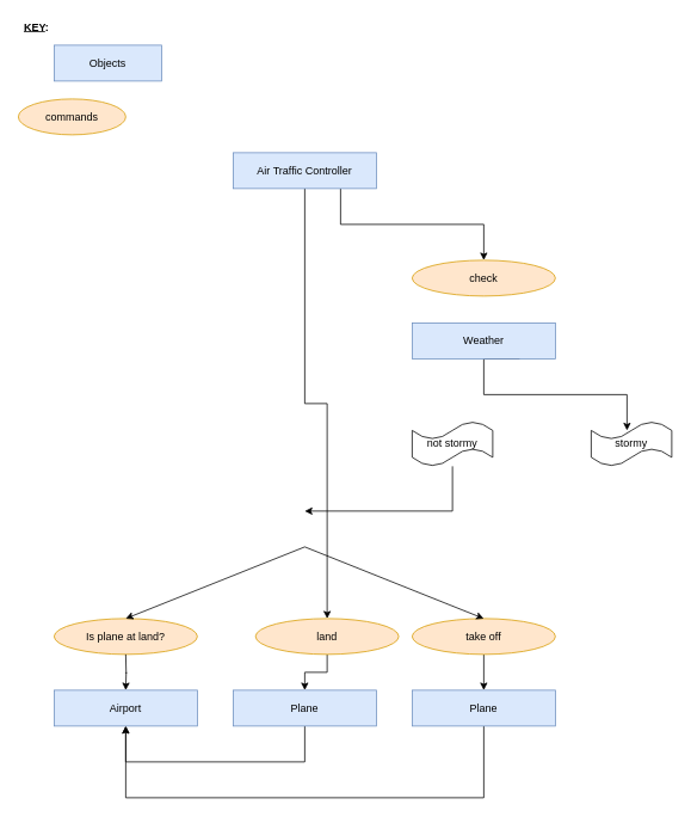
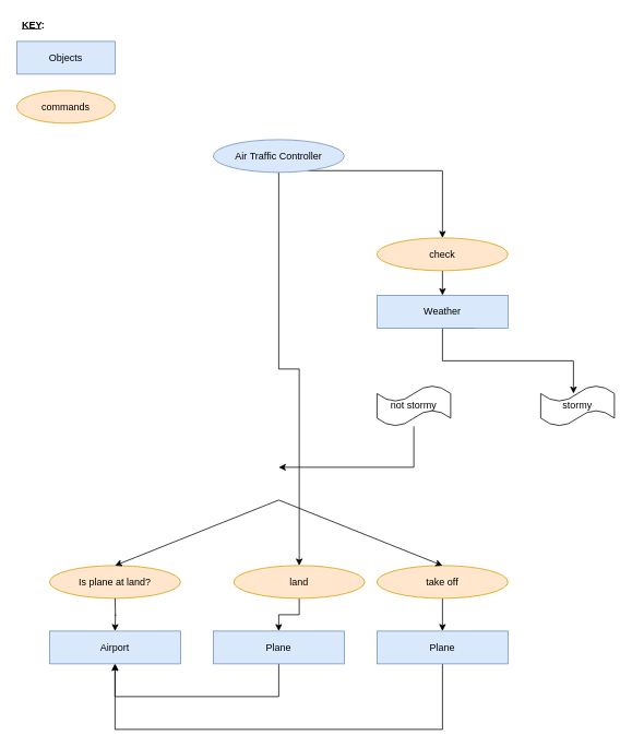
  <mxCell id="0" />
  <mxCell id="1" parent="0" />
  <mxCell id="2" style="edgeStyle=orthogonalEdgeStyle;rounded=0;orthogonalLoop=1;jettySize=auto;html=1;exitX=0.5;exitY=1;exitDx=0;exitDy=0;entryX=0.5;entryY=0;entryDx=0;entryDy=0;" edge="1" parent="1" source="4" target="8"><mxGeometry relative="1" as="geometry"><mxPoint x="340" y="610" as="targetPoint" /></mxGeometry></mxCell>
  <mxCell id="3" style="edgeStyle=orthogonalEdgeStyle;rounded=0;orthogonalLoop=1;jettySize=auto;html=1;exitX=0.75;exitY=1;exitDx=0;exitDy=0;entryX=0.5;entryY=0;entryDx=0;entryDy=0;" edge="1" parent="1" source="4" target="20"><mxGeometry relative="1" as="geometry" /></mxCell>
- <mxCell id="4" value="Air Traffic Controller" style="rounded=0;whiteSpace=wrap;html=1;fillColor=#dae8fc;strokeColor=#6c8ebf;" vertex="1" parent="1"><mxGeometry x="260" y="170" width="160" height="40" as="geometry" /></mxCell>
+ <mxCell id="4" value="Air Traffic Controller" style="ellipse;whiteSpace=wrap;html=1;fillColor=#dae8fc;strokeColor=#6c8ebf;" vertex="1" parent="1"><mxGeometry x="260" y="170" width="160" height="40" as="geometry" /></mxCell>
  <mxCell id="5" style="edgeStyle=orthogonalEdgeStyle;rounded=0;orthogonalLoop=1;jettySize=auto;html=1;exitX=0.5;exitY=1;exitDx=0;exitDy=0;" edge="1" parent="1" source="6"><mxGeometry relative="1" as="geometry"><mxPoint x="140" y="810" as="targetPoint" /><Array as="points"><mxPoint x="540" y="890" /><mxPoint x="140" y="890" /></Array></mxGeometry></mxCell>
  <mxCell id="6" value="Plane" style="rounded=0;whiteSpace=wrap;html=1;fillColor=#dae8fc;strokeColor=#6c8ebf;" vertex="1" parent="1"><mxGeometry x="460" y="770" width="160" height="40" as="geometry" /></mxCell>
  <mxCell id="7" style="edgeStyle=orthogonalEdgeStyle;rounded=0;orthogonalLoop=1;jettySize=auto;html=1;exitX=0.5;exitY=1;exitDx=0;exitDy=0;entryX=0.5;entryY=0;entryDx=0;entryDy=0;" edge="1" parent="1" source="8" target="22"><mxGeometry relative="1" as="geometry"><mxPoint x="160" y="850" as="targetPoint" /><Array as="points" /></mxGeometry></mxCell>
  <mxCell id="8" value="land" style="ellipse;whiteSpace=wrap;html=1;fillColor=#ffe6cc;strokeColor=#d79b00;" vertex="1" parent="1"><mxGeometry x="285" y="690" width="160" height="40" as="geometry" /></mxCell>
  <mxCell id="9" style="edgeStyle=orthogonalEdgeStyle;rounded=0;orthogonalLoop=1;jettySize=auto;html=1;exitX=0.5;exitY=1;exitDx=0;exitDy=0;" edge="1" parent="1" source="6" target="6"><mxGeometry relative="1" as="geometry" /></mxCell>
  <mxCell id="10" value="commands" style="ellipse;whiteSpace=wrap;html=1;fillColor=#ffe6cc;strokeColor=#d79b00;" vertex="1" parent="1"><mxGeometry x="20" y="110" width="120" height="40" as="geometry" /></mxCell>
- <mxCell id="11" value="Objects" style="rounded=0;whiteSpace=wrap;html=1;fillColor=#dae8fc;strokeColor=#6c8ebf;" vertex="1" parent="1"><mxGeometry x="60" y="50" width="120" height="40" as="geometry" /></mxCell>
+ <mxCell id="11" value="Objects" style="rounded=0;whiteSpace=wrap;html=1;fillColor=#dae8fc;strokeColor=#6c8ebf;" vertex="1" parent="1"><mxGeometry x="20" y="50" width="120" height="40" as="geometry" /></mxCell>
  <mxCell id="12" value="&lt;b&gt;&lt;u&gt;KEY&lt;/u&gt;:&lt;/b&gt;" style="text;html=1;align=center;verticalAlign=middle;resizable=0;points=[];autosize=1;strokeColor=none;fillColor=none;" vertex="1" parent="1"><mxGeometry x="20" y="20" width="40" height="20" as="geometry" /></mxCell>
  <mxCell id="13" style="edgeStyle=orthogonalEdgeStyle;rounded=0;orthogonalLoop=1;jettySize=auto;html=1;exitX=0.5;exitY=1;exitDx=0;exitDy=0;entryX=0.5;entryY=0;entryDx=0;entryDy=0;" edge="1" parent="1" source="14" target="6"><mxGeometry relative="1" as="geometry" /></mxCell>
  <mxCell id="14" value="take off" style="ellipse;whiteSpace=wrap;html=1;fillColor=#ffe6cc;strokeColor=#d79b00;" vertex="1" parent="1"><mxGeometry x="460" y="690" width="160" height="40" as="geometry" /></mxCell>
  <mxCell id="15" value="Is plane at land?" style="ellipse;whiteSpace=wrap;html=1;fillColor=#ffe6cc;strokeColor=#d79b00;" vertex="1" parent="1"><mxGeometry x="60" y="690" width="160" height="40" as="geometry" /></mxCell>
  <mxCell id="16" value="Airport" style="rounded=0;whiteSpace=wrap;html=1;fillColor=#dae8fc;strokeColor=#6c8ebf;" vertex="1" parent="1"><mxGeometry x="60" y="770" width="160" height="40" as="geometry" /></mxCell>
  <mxCell id="17" style="edgeStyle=orthogonalEdgeStyle;rounded=0;orthogonalLoop=1;jettySize=auto;html=1;exitX=0.75;exitY=1;exitDx=0;exitDy=0;" edge="1" parent="1" source="18"><mxGeometry relative="1" as="geometry"><mxPoint x="700" y="480" as="targetPoint" /><Array as="points"><mxPoint x="540" y="400" /><mxPoint x="540" y="440" /><mxPoint x="700" y="440" /></Array></mxGeometry></mxCell>
  <mxCell id="18" value="Weather" style="rounded=0;whiteSpace=wrap;html=1;fillColor=#dae8fc;strokeColor=#6c8ebf;" vertex="1" parent="1"><mxGeometry x="460" y="360" width="160" height="40" as="geometry" /></mxCell>
+ <mxCell id="19" style="edgeStyle=orthogonalEdgeStyle;rounded=0;orthogonalLoop=1;jettySize=auto;html=1;exitX=0.5;exitY=1;exitDx=0;exitDy=0;entryX=0.5;entryY=0;entryDx=0;entryDy=0;" edge="1" parent="1" source="20" target="18"><mxGeometry relative="1" as="geometry" /></mxCell>
  <mxCell id="20" value="check" style="ellipse;whiteSpace=wrap;html=1;fillColor=#ffe6cc;strokeColor=#d79b00;" vertex="1" parent="1"><mxGeometry x="460" y="290" width="160" height="40" as="geometry" /></mxCell>
  <mxCell id="21" style="edgeStyle=orthogonalEdgeStyle;rounded=0;orthogonalLoop=1;jettySize=auto;html=1;exitX=0.5;exitY=1;exitDx=0;exitDy=0;entryX=0.5;entryY=1;entryDx=0;entryDy=0;" edge="1" parent="1" source="22" target="16"><mxGeometry relative="1" as="geometry"><Array as="points"><mxPoint x="340" y="850" /><mxPoint x="140" y="850" /></Array></mxGeometry></mxCell>
  <mxCell id="22" value="Plane" style="rounded=0;whiteSpace=wrap;html=1;fillColor=#dae8fc;strokeColor=#6c8ebf;" vertex="1" parent="1"><mxGeometry x="260" y="770" width="160" height="40" as="geometry" /></mxCell>
  <mxCell id="23" style="edgeStyle=orthogonalEdgeStyle;rounded=0;orthogonalLoop=1;jettySize=auto;html=1;" edge="1" parent="1" source="24"><mxGeometry relative="1" as="geometry"><mxPoint x="340" y="570" as="targetPoint" /><Array as="points"><mxPoint x="505" y="570" /></Array></mxGeometry></mxCell>
  <mxCell id="24" value="not stormy" style="shape=tape;whiteSpace=wrap;html=1;" vertex="1" parent="1"><mxGeometry x="460" y="470" width="90" height="50" as="geometry" /></mxCell>
  <mxCell id="25" value="stormy" style="shape=tape;whiteSpace=wrap;html=1;" vertex="1" parent="1"><mxGeometry x="660" y="470" width="90" height="50" as="geometry" /></mxCell>
  <mxCell id="26" style="edgeStyle=orthogonalEdgeStyle;rounded=0;orthogonalLoop=1;jettySize=auto;html=1;exitX=0.5;exitY=1;exitDx=0;exitDy=0;entryX=0.5;entryY=0;entryDx=0;entryDy=0;" edge="1" parent="1"><mxGeometry relative="1" as="geometry"><mxPoint x="140" y="730" as="sourcePoint" /><mxPoint x="140" y="770" as="targetPoint" /><Array as="points" /></mxGeometry></mxCell>
  <mxCell id="27" value="" style="endArrow=classic;html=1;entryX=0.5;entryY=0;entryDx=0;entryDy=0;" edge="1" parent="1" target="15"><mxGeometry width="50" height="50" relative="1" as="geometry"><mxPoint x="340" y="610" as="sourcePoint" /><mxPoint x="460" y="620" as="targetPoint" /></mxGeometry></mxCell>
  <mxCell id="28" value="" style="endArrow=classic;html=1;entryX=0.5;entryY=0;entryDx=0;entryDy=0;" edge="1" parent="1"><mxGeometry width="50" height="50" relative="1" as="geometry"><mxPoint x="340" y="610" as="sourcePoint" /><mxPoint x="540" y="690" as="targetPoint" /></mxGeometry></mxCell>
